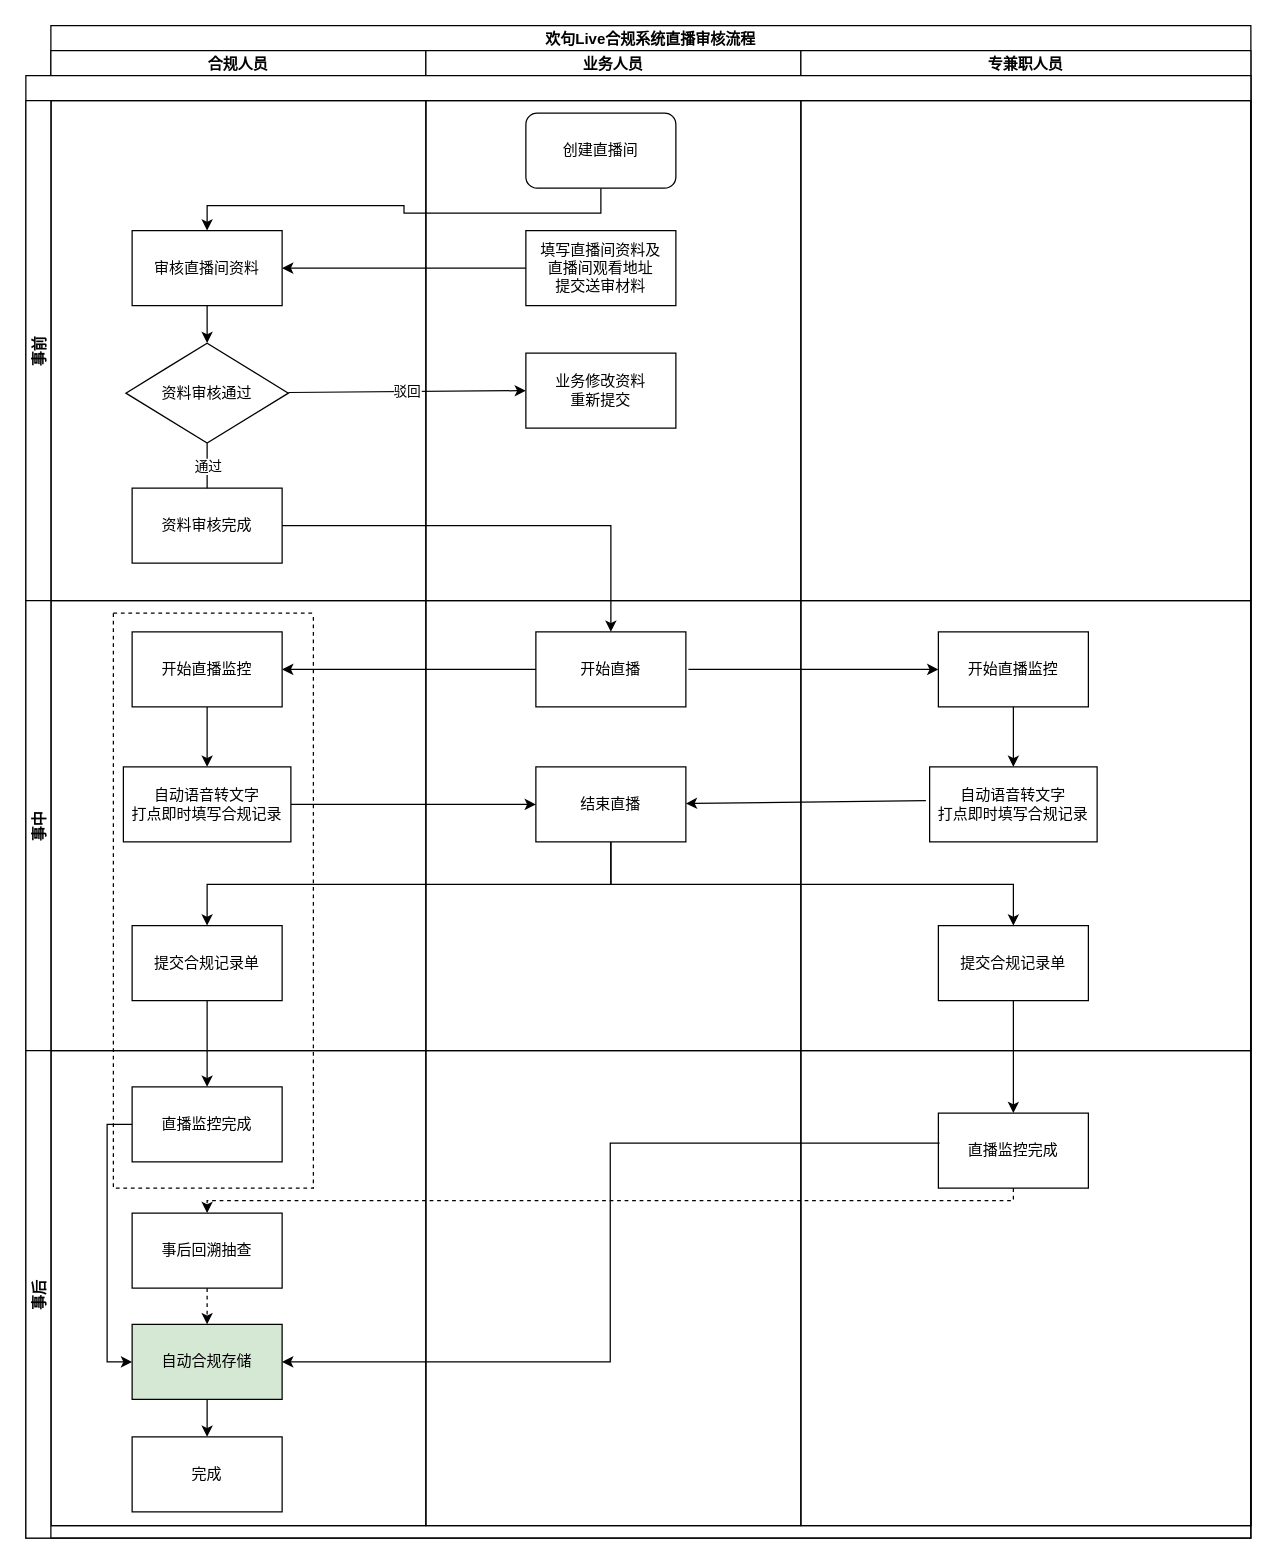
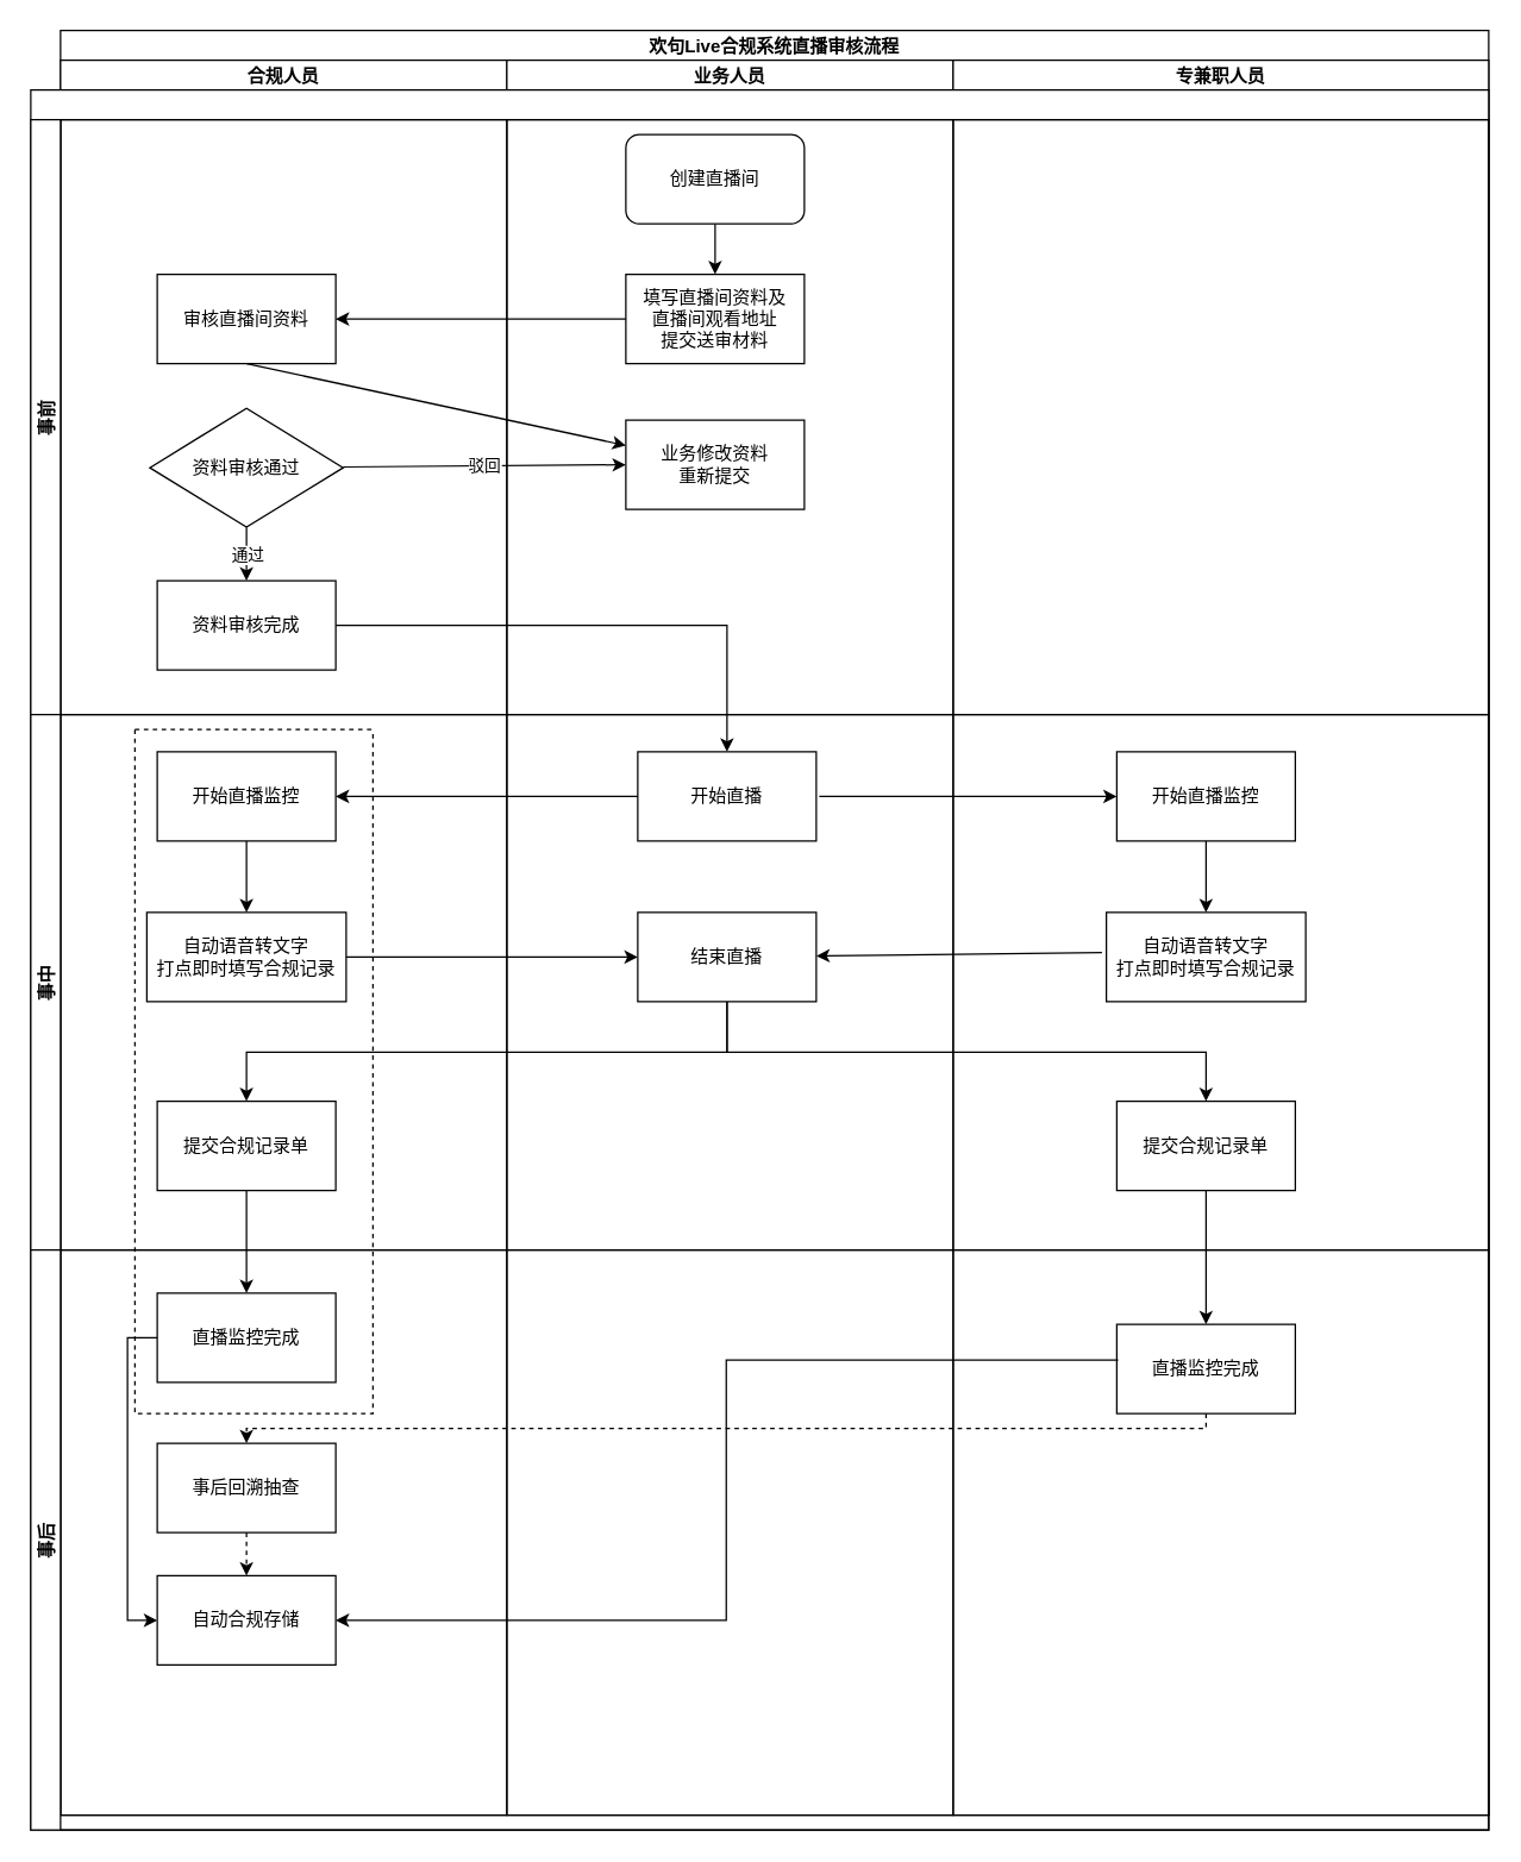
  <mxCell id="0" />
  <mxCell id="1" parent="0" />
  <mxCell id="2" value="欢句Live合规系统直播审核流程" style="swimlane;childLayout=stackLayout;resizeParent=1;resizeParentMax=0;startSize=20;" vertex="1" parent="1"><mxGeometry x="40" y="20" width="960" height="1200" as="geometry" /></mxCell>
  <mxCell id="3" value="合规人员" style="swimlane;startSize=20;" vertex="1" parent="2"><mxGeometry y="20" width="300" height="1180" as="geometry" /></mxCell>
  <mxCell id="4" value="直播监控完成" style="whiteSpace=wrap;html=1;rounded=1;arcSize=0;" vertex="1" parent="3"><mxGeometry x="65" y="829" width="120" height="60" as="geometry" /></mxCell>
  <mxCell id="5" value="业务人员" style="swimlane;startSize=20;" vertex="1" parent="2"><mxGeometry x="300" y="20" width="300" height="1180" as="geometry" /></mxCell>
  <mxCell id="6" value="专兼职人员" style="swimlane;startSize=20;" vertex="1" parent="2"><mxGeometry x="600" y="20" width="360" height="1180" as="geometry" /></mxCell>
  <mxCell id="7" value="" style="swimlane;childLayout=stackLayout;resizeParent=1;resizeParentMax=0;horizontal=1;startSize=20;horizontalStack=0;" vertex="1" parent="6"><mxGeometry x="-620" y="20" width="980" height="1170" as="geometry" /></mxCell>
  <mxCell id="8" value="事前" style="swimlane;startSize=20;horizontal=0;" vertex="1" parent="7"><mxGeometry y="20" width="980" height="400" as="geometry" /></mxCell>
- <mxCell id="9" style="edgeStyle=orthogonalEdgeStyle;rounded=0;orthogonalLoop=1;jettySize=auto;html=1;exitX=0.5;exitY=1;exitDx=0;exitDy=0;" edge="1" parent="8" source="10" target="12"><mxGeometry relative="1" as="geometry" /></mxCell>
+ <mxCell id="9" style="edgeStyle=orthogonalEdgeStyle;rounded=0;orthogonalLoop=1;jettySize=auto;html=1;exitX=0.5;exitY=1;exitDx=0;exitDy=0;entryX=0.5;entryY=0;entryDx=0;entryDy=0;" edge="1" parent="8" source="10" target="11"><mxGeometry relative="1" as="geometry" /></mxCell>
  <mxCell id="10" value="创建直播间" style="rounded=1;whiteSpace=wrap;html=1;" vertex="1" parent="8"><mxGeometry x="400" y="10" width="120" height="60" as="geometry" /></mxCell>
  <mxCell id="11" value="填写直播间资料及&lt;br&gt;直播间观看地址&lt;br&gt;提交送审材料" style="whiteSpace=wrap;html=1;rounded=0;" vertex="1" parent="8"><mxGeometry x="400" y="104" width="120" height="60" as="geometry" /></mxCell>
  <mxCell id="12" value="审核直播间资料" style="whiteSpace=wrap;html=1;rounded=1;arcSize=0;" vertex="1" parent="8"><mxGeometry x="85" y="104" width="120" height="60" as="geometry" /></mxCell>
  <mxCell id="13" value="业务修改资料&lt;br&gt;重新提交" style="whiteSpace=wrap;html=1;rounded=1;arcSize=0;" vertex="1" parent="8"><mxGeometry x="400" y="202" width="120" height="60" as="geometry" /></mxCell>
  <mxCell id="14" value="资料审核通过" style="rhombus;whiteSpace=wrap;html=1;rounded=1;arcSize=0;" vertex="1" parent="8"><mxGeometry x="80" y="194" width="130" height="80" as="geometry" /></mxCell>
  <mxCell id="15" value="资料审核完成" style="whiteSpace=wrap;html=1;rounded=1;arcSize=0;" vertex="1" parent="8"><mxGeometry x="85" y="310" width="120" height="60" as="geometry" /></mxCell>
  <mxCell id="16" value="" style="endArrow=classic;html=1;rounded=0;exitX=0;exitY=0.5;exitDx=0;exitDy=0;entryX=1;entryY=0.5;entryDx=0;entryDy=0;" edge="1" parent="8" source="11" target="12"><mxGeometry width="50" height="50" relative="1" as="geometry"><mxPoint x="320" y="159" as="sourcePoint" /><mxPoint x="370" y="109" as="targetPoint" /></mxGeometry></mxCell>
- <mxCell id="17" value="" style="endArrow=classic;html=1;rounded=0;exitX=0.5;exitY=1;exitDx=0;exitDy=0;entryX=0.5;entryY=0;entryDx=0;entryDy=0;" edge="1" parent="8" source="12" target="14"><mxGeometry width="50" height="50" relative="1" as="geometry"><mxPoint x="260" y="270" as="sourcePoint" /><mxPoint x="310" y="220" as="targetPoint" /></mxGeometry></mxCell>
+ <mxCell id="17" value="" style="endArrow=classic;html=1;rounded=0;exitX=0.5;exitY=1;exitDx=0;exitDy=0;" edge="1" parent="8" source="12" target="13"><mxGeometry width="50" height="50" relative="1" as="geometry"><mxPoint x="260" y="270" as="sourcePoint" /><mxPoint x="310" y="220" as="targetPoint" /></mxGeometry></mxCell>
  <mxCell id="18" value="驳回" style="endArrow=classic;html=1;rounded=0;entryX=0;entryY=0.5;entryDx=0;entryDy=0;" edge="1" parent="8" target="13"><mxGeometry relative="1" as="geometry"><mxPoint x="210" y="233.5" as="sourcePoint" /><mxPoint x="370" y="233.5" as="targetPoint" /></mxGeometry></mxCell>
  <mxCell id="19" value="驳回" style="edgeLabel;resizable=0;html=1;align=center;verticalAlign=middle;dashed=1;" connectable="0" vertex="1" parent="18"><mxGeometry relative="1" as="geometry" /></mxCell>
- <mxCell id="20" value="" style="endArrow=none;html=1;rounded=0;entryX=0.5;entryY=0;entryDx=0;entryDy=0;exitX=0.5;exitY=1;exitDx=0;exitDy=0;" edge="1" parent="8" source="14" target="15"><mxGeometry relative="1" as="geometry"><mxPoint x="145" y="280" as="sourcePoint" /><mxPoint x="250" y="274" as="targetPoint" /></mxGeometry></mxCell>
+ <mxCell id="20" value="" style="endArrow=classic;html=1;rounded=0;entryX=0.5;entryY=0;entryDx=0;entryDy=0;exitX=0.5;exitY=1;exitDx=0;exitDy=0;" edge="1" parent="8" source="14" target="15"><mxGeometry relative="1" as="geometry"><mxPoint x="145" y="280" as="sourcePoint" /><mxPoint x="250" y="274" as="targetPoint" /></mxGeometry></mxCell>
  <mxCell id="21" value="通过" style="edgeLabel;resizable=0;html=1;align=center;verticalAlign=middle;dashed=1;" connectable="0" vertex="1" parent="20"><mxGeometry relative="1" as="geometry" /></mxCell>
  <mxCell id="22" value="事中" style="swimlane;startSize=20;horizontal=0;" vertex="1" parent="7"><mxGeometry y="420" width="980" height="360" as="geometry" /></mxCell>
  <mxCell id="23" value="开始直播" style="whiteSpace=wrap;html=1;rounded=1;arcSize=0;" vertex="1" parent="22"><mxGeometry x="408" y="25" width="120" height="60" as="geometry" /></mxCell>
  <mxCell id="24" value="开始直播监控" style="whiteSpace=wrap;html=1;rounded=1;arcSize=0;" vertex="1" parent="22"><mxGeometry x="730" y="25" width="120" height="60" as="geometry" /></mxCell>
  <mxCell id="25" value="自动语音转文字&lt;br&gt;打点即时填写合规记录" style="whiteSpace=wrap;html=1;rounded=1;arcSize=0;" vertex="1" parent="22"><mxGeometry x="723" y="133" width="134" height="60" as="geometry" /></mxCell>
  <mxCell id="26" value="结束直播" style="whiteSpace=wrap;html=1;rounded=1;arcSize=0;" vertex="1" parent="22"><mxGeometry x="408" y="133" width="120" height="60" as="geometry" /></mxCell>
  <mxCell id="27" value="提交合规记录单" style="whiteSpace=wrap;html=1;rounded=1;arcSize=0;" vertex="1" parent="22"><mxGeometry x="730" y="260" width="120" height="60" as="geometry" /></mxCell>
  <mxCell id="28" value="" style="endArrow=classic;html=1;rounded=0;entryX=1;entryY=0.5;entryDx=0;entryDy=0;" edge="1" parent="22" source="23" target="33"><mxGeometry width="50" height="50" relative="1" as="geometry"><mxPoint x="147.289" y="-425" as="sourcePoint" /><mxPoint x="527.289" y="585" as="targetPoint" /></mxGeometry></mxCell>
  <mxCell id="29" value="" style="endArrow=classic;html=1;rounded=0;entryX=0;entryY=0.5;entryDx=0;entryDy=0;" edge="1" parent="22" target="24"><mxGeometry width="50" height="50" relative="1" as="geometry"><mxPoint x="530" y="55" as="sourcePoint" /><mxPoint x="570" y="50" as="targetPoint" /></mxGeometry></mxCell>
  <mxCell id="30" value="" style="endArrow=classic;html=1;rounded=0;exitX=1;exitY=0.5;exitDx=0;exitDy=0;entryX=0;entryY=0.5;entryDx=0;entryDy=0;" edge="1" parent="22" source="36" target="26"><mxGeometry width="50" height="50" relative="1" as="geometry"><mxPoint x="220" y="220" as="sourcePoint" /><mxPoint x="270" y="170" as="targetPoint" /></mxGeometry></mxCell>
  <mxCell id="31" value="" style="edgeStyle=elbowEdgeStyle;elbow=vertical;endArrow=classic;html=1;rounded=0;exitX=0.5;exitY=1;exitDx=0;exitDy=0;entryX=0.5;entryY=0;entryDx=0;entryDy=0;" edge="1" parent="22" source="26" target="34"><mxGeometry width="50" height="50" relative="1" as="geometry"><mxPoint x="370" y="270" as="sourcePoint" /><mxPoint x="420" y="220" as="targetPoint" /></mxGeometry></mxCell>
  <mxCell id="32" value="" style="edgeStyle=elbowEdgeStyle;elbow=vertical;endArrow=classic;html=1;rounded=0;exitX=0.5;exitY=1;exitDx=0;exitDy=0;entryX=0.5;entryY=0;entryDx=0;entryDy=0;" edge="1" parent="22" source="26" target="27"><mxGeometry width="50" height="50" relative="1" as="geometry"><mxPoint x="500" y="280" as="sourcePoint" /><mxPoint x="550" y="230" as="targetPoint" /></mxGeometry></mxCell>
  <mxCell id="33" value="开始直播监控" style="whiteSpace=wrap;html=1;rounded=1;arcSize=0;" vertex="1" parent="22"><mxGeometry x="85" y="25" width="120" height="60" as="geometry" /></mxCell>
  <mxCell id="34" value="提交合规记录单" style="whiteSpace=wrap;html=1;rounded=1;arcSize=0;" vertex="1" parent="22"><mxGeometry x="85" y="260" width="120" height="60" as="geometry" /></mxCell>
  <mxCell id="35" value="" style="endArrow=classic;html=1;rounded=0;entryX=0.5;entryY=0;entryDx=0;entryDy=0;exitX=0.5;exitY=1;exitDx=0;exitDy=0;" edge="1" parent="22" source="33" target="36"><mxGeometry width="50" height="50" relative="1" as="geometry"><mxPoint x="140" y="130" as="sourcePoint" /><mxPoint x="190" y="80" as="targetPoint" /></mxGeometry></mxCell>
  <mxCell id="36" value="自动语音转文字&lt;br&gt;打点即时填写合规记录" style="whiteSpace=wrap;html=1;rounded=1;arcSize=0;" vertex="1" parent="22"><mxGeometry x="78" y="133" width="134" height="60" as="geometry" /></mxCell>
  <mxCell id="37" value="" style="endArrow=classic;html=1;rounded=0;exitX=0.5;exitY=1;exitDx=0;exitDy=0;" edge="1" parent="22" source="24" target="25"><mxGeometry width="50" height="50" relative="1" as="geometry"><mxPoint x="780" y="130" as="sourcePoint" /><mxPoint x="830" y="80" as="targetPoint" /></mxGeometry></mxCell>
  <mxCell id="38" value="事后" style="swimlane;startSize=20;horizontal=0;" vertex="1" parent="7"><mxGeometry y="780" width="980" height="390" as="geometry" /></mxCell>
  <mxCell id="39" value="直播监控完成" style="whiteSpace=wrap;html=1;rounded=1;arcSize=0;" vertex="1" parent="38"><mxGeometry x="730" y="50" width="120" height="60" as="geometry" /></mxCell>
  <mxCell id="40" value="" style="edgeStyle=elbowEdgeStyle;elbow=vertical;endArrow=classic;html=1;rounded=0;entryX=0.5;entryY=0;entryDx=0;entryDy=0;dashed=1;" edge="1" parent="38" source="39" target="42"><mxGeometry width="50" height="50" relative="1" as="geometry"><mxPoint x="600" y="-720" as="sourcePoint" /><mxPoint x="370" y="480" as="targetPoint" /></mxGeometry></mxCell>
  <mxCell id="41" style="edgeStyle=orthogonalEdgeStyle;rounded=0;orthogonalLoop=1;jettySize=auto;html=1;exitX=0.008;exitY=0.4;exitDx=0;exitDy=0;entryX=1;entryY=0.5;entryDx=0;entryDy=0;endArrow=classic;endFill=1;exitPerimeter=0;" edge="1" parent="38" source="39" target="43"><mxGeometry relative="1" as="geometry"><mxPoint x="740" y="80" as="sourcePoint" /><mxPoint x="1159" y="80" as="targetPoint" /></mxGeometry></mxCell>
  <mxCell id="42" value="事后回溯抽查" style="whiteSpace=wrap;html=1;rounded=1;arcSize=0;" vertex="1" parent="38"><mxGeometry x="85" y="130" width="120" height="60" as="geometry" /></mxCell>
- <mxCell id="43" value="自动合规存储" style="whiteSpace=wrap;html=1;rounded=1;arcSize=0;fillColor=#d5e8d4;" vertex="1" parent="38"><mxGeometry x="85" y="219" width="120" height="60" as="geometry" /></mxCell>
- <mxCell id="44" value="完成" style="whiteSpace=wrap;html=1;rounded=1;arcSize=0;flipV=1;flipH=1;" vertex="1" parent="38"><mxGeometry x="85" y="309" width="120" height="60" as="geometry" /></mxCell>
+ <mxCell id="43" value="自动合规存储" style="whiteSpace=wrap;html=1;rounded=1;arcSize=0;" vertex="1" parent="38"><mxGeometry x="85" y="219" width="120" height="60" as="geometry" /></mxCell>
  <mxCell id="45" value="" style="endArrow=classic;html=1;rounded=0;exitX=0.5;exitY=1;exitDx=0;exitDy=0;entryX=0.5;entryY=0;entryDx=0;entryDy=0;dashed=1;" edge="1" parent="38" source="42" target="43"><mxGeometry width="50" height="50" relative="1" as="geometry"><mxPoint x="140" y="230" as="sourcePoint" /><mxPoint x="190" y="180" as="targetPoint" /></mxGeometry></mxCell>
- <mxCell id="46" value="" style="endArrow=classic;html=1;rounded=0;exitX=0.5;exitY=1;exitDx=0;exitDy=0;" edge="1" parent="38" source="43" target="44"><mxGeometry width="50" height="50" relative="1" as="geometry"><mxPoint x="150" y="330" as="sourcePoint" /><mxPoint x="200" y="280" as="targetPoint" /></mxGeometry></mxCell>
  <mxCell id="47" style="edgeStyle=orthogonalEdgeStyle;rounded=0;orthogonalLoop=1;jettySize=auto;html=1;exitX=1;exitY=0.5;exitDx=0;exitDy=0;entryX=0.5;entryY=0;entryDx=0;entryDy=0;" edge="1" parent="7" source="15" target="23"><mxGeometry relative="1" as="geometry" /></mxCell>
  <mxCell id="48" value="" style="endArrow=classic;html=1;rounded=0;exitX=0.5;exitY=1;exitDx=0;exitDy=0;" edge="1" parent="7" source="27" target="39"><mxGeometry width="50" height="50" relative="1" as="geometry"><mxPoint x="790" y="790" as="sourcePoint" /><mxPoint x="840" y="740" as="targetPoint" /></mxGeometry></mxCell>
  <mxCell id="49" value="" style="endArrow=classic;html=1;rounded=0;exitX=0.5;exitY=1;exitDx=0;exitDy=0;entryX=0.5;entryY=0;entryDx=0;entryDy=0;" edge="1" parent="2" source="34" target="4"><mxGeometry width="50" height="50" relative="1" as="geometry"><mxPoint x="120" y="830" as="sourcePoint" /><mxPoint x="170" y="780" as="targetPoint" /></mxGeometry></mxCell>
  <mxCell id="50" style="edgeStyle=orthogonalEdgeStyle;rounded=0;orthogonalLoop=1;jettySize=auto;html=1;exitX=0;exitY=0.5;exitDx=0;exitDy=0;entryX=0;entryY=0.5;entryDx=0;entryDy=0;endArrow=classic;endFill=1;" edge="1" parent="2" source="4" target="43"><mxGeometry relative="1" as="geometry"><mxPoint x="390" y="1050" as="sourcePoint" /><mxPoint x="809" y="1050" as="targetPoint" /></mxGeometry></mxCell>
  <mxCell id="51" value="" style="endArrow=classic;html=1;rounded=0;" edge="1" parent="1" target="26"><mxGeometry width="50" height="50" relative="1" as="geometry"><mxPoint x="740" y="640" as="sourcePoint" /><mxPoint x="440" y="700" as="targetPoint" /></mxGeometry></mxCell>
  <mxCell id="52" value="" style="swimlane;startSize=0;dashed=1;" vertex="1" parent="1"><mxGeometry x="90" y="490" width="160" height="460" as="geometry" /></mxCell>
